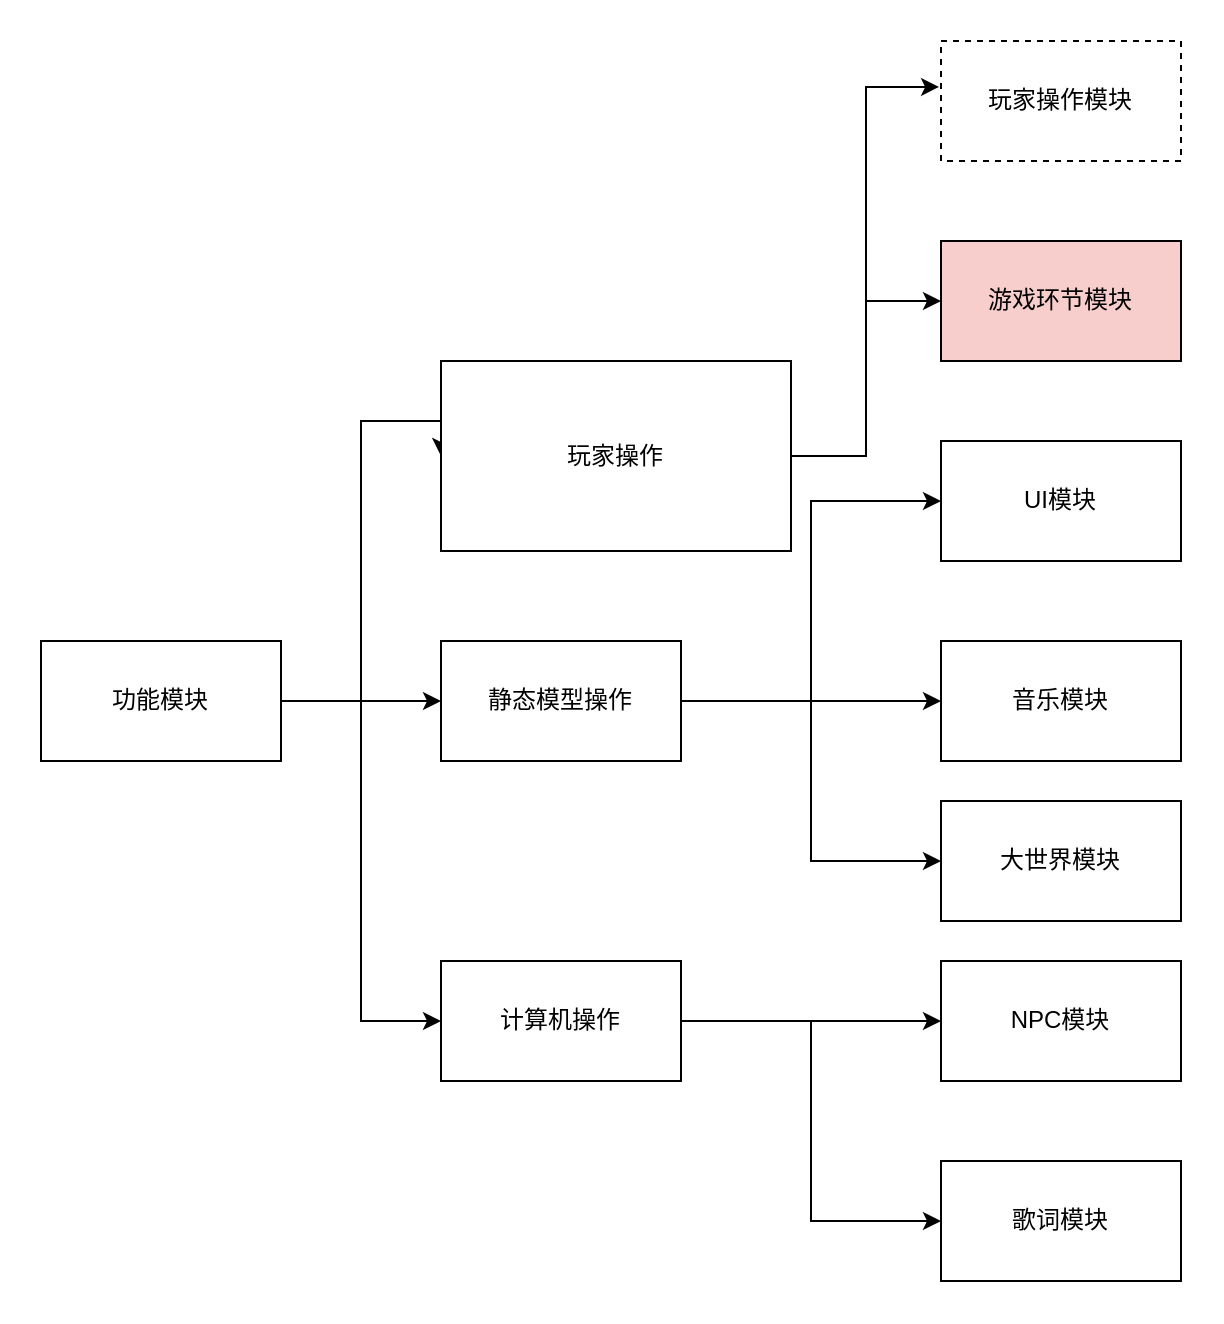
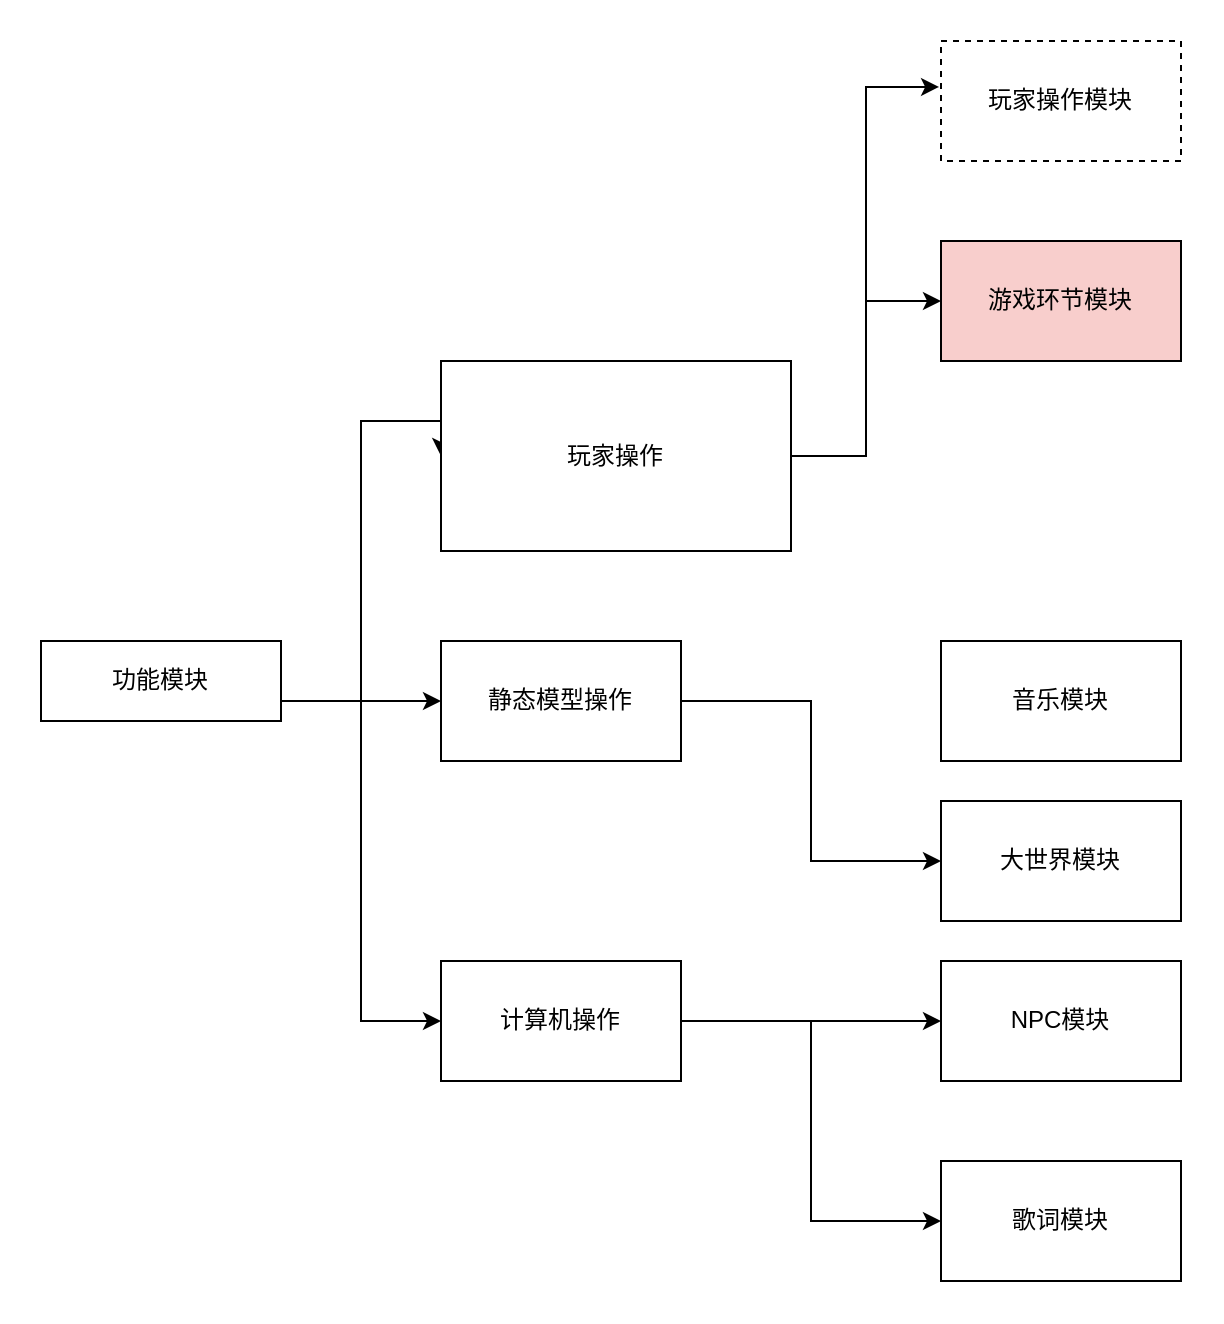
  <mxCell id="0" />
  <mxCell id="1" parent="0" />
  <mxCell id="2" style="edgeStyle=orthogonalEdgeStyle;rounded=0;orthogonalLoop=1;jettySize=auto;html=1;entryX=0;entryY=0.5;entryDx=0;entryDy=0;" edge="1" parent="1" source="5" target="8"><mxGeometry relative="1" as="geometry"><Array as="points"><mxPoint x="180" y="350" /><mxPoint x="180" y="210" /></Array></mxGeometry></mxCell>
  <mxCell id="3" style="edgeStyle=orthogonalEdgeStyle;rounded=0;orthogonalLoop=1;jettySize=auto;html=1;entryX=0;entryY=0.5;entryDx=0;entryDy=0;" edge="1" parent="1" source="5" target="12"><mxGeometry relative="1" as="geometry"><Array as="points"><mxPoint x="180" y="350" /><mxPoint x="180" y="350" /></Array></mxGeometry></mxCell>
  <mxCell id="4" style="edgeStyle=orthogonalEdgeStyle;rounded=0;orthogonalLoop=1;jettySize=auto;html=1;entryX=0;entryY=0.5;entryDx=0;entryDy=0;" edge="1" parent="1" source="5" target="15"><mxGeometry relative="1" as="geometry"><Array as="points"><mxPoint x="180" y="350" /><mxPoint x="180" y="510" /></Array></mxGeometry></mxCell>
- <mxCell id="5" value="功能模块" style="rounded=0;whiteSpace=wrap;html=1;" vertex="1" parent="1"><mxGeometry x="20" y="320" width="120" height="60" as="geometry" /></mxCell>
+ <mxCell id="5" value="功能模块" style="rounded=0;whiteSpace=wrap;html=1;" vertex="1" parent="1"><mxGeometry x="20" y="320" width="120" height="40" as="geometry" /></mxCell>
  <mxCell id="6" style="edgeStyle=orthogonalEdgeStyle;rounded=0;orthogonalLoop=1;jettySize=auto;html=1;entryX=0;entryY=0.5;entryDx=0;entryDy=0;" edge="1" parent="1" source="8" target="21"><mxGeometry relative="1" as="geometry" /></mxCell>
  <mxCell id="7" style="edgeStyle=orthogonalEdgeStyle;rounded=0;orthogonalLoop=1;jettySize=auto;html=1;entryX=-0.008;entryY=0.383;entryDx=0;entryDy=0;entryPerimeter=0;" edge="1" parent="1" source="8" target="16"><mxGeometry relative="1" as="geometry" /></mxCell>
  <mxCell id="8" value="玩家操作" style="rounded=0;whiteSpace=wrap;html=1;" vertex="1" parent="1"><mxGeometry x="220" y="180" width="175" height="95" as="geometry" /></mxCell>
  <mxCell id="9" style="edgeStyle=orthogonalEdgeStyle;rounded=0;orthogonalLoop=1;jettySize=auto;html=1;entryX=0;entryY=0.5;entryDx=0;entryDy=0;" edge="1" parent="1" source="12" target="17"><mxGeometry relative="1" as="geometry" /></mxCell>
- <mxCell id="10" style="edgeStyle=orthogonalEdgeStyle;rounded=0;orthogonalLoop=1;jettySize=auto;html=1;entryX=0;entryY=0.5;entryDx=0;entryDy=0;" edge="1" parent="1" source="12" target="22"><mxGeometry relative="1" as="geometry" /></mxCell>
- <mxCell id="11" style="edgeStyle=orthogonalEdgeStyle;rounded=0;orthogonalLoop=1;jettySize=auto;html=1;entryX=0;entryY=0.5;entryDx=0;entryDy=0;" edge="1" parent="1" source="12" target="18"><mxGeometry relative="1" as="geometry" /></mxCell>
  <mxCell id="12" value="静态模型操作" style="rounded=0;whiteSpace=wrap;html=1;" vertex="1" parent="1"><mxGeometry x="220" y="320" width="120" height="60" as="geometry" /></mxCell>
  <mxCell id="13" style="edgeStyle=orthogonalEdgeStyle;rounded=0;orthogonalLoop=1;jettySize=auto;html=1;entryX=0;entryY=0.5;entryDx=0;entryDy=0;" edge="1" parent="1" source="15" target="20"><mxGeometry relative="1" as="geometry" /></mxCell>
  <mxCell id="14" style="edgeStyle=orthogonalEdgeStyle;rounded=0;orthogonalLoop=1;jettySize=auto;html=1;entryX=0;entryY=0.5;entryDx=0;entryDy=0;" edge="1" parent="1" source="15" target="19"><mxGeometry relative="1" as="geometry" /></mxCell>
  <mxCell id="15" value="计算机操作" style="rounded=0;whiteSpace=wrap;html=1;" vertex="1" parent="1"><mxGeometry x="220" y="480" width="120" height="60" as="geometry" /></mxCell>
  <mxCell id="16" value="玩家操作模块" style="rounded=0;whiteSpace=wrap;html=1;dashed=1;" vertex="1" parent="1"><mxGeometry x="470" y="20" width="120" height="60" as="geometry" /></mxCell>
  <mxCell id="17" value="大世界模块" style="rounded=0;whiteSpace=wrap;html=1;" vertex="1" parent="1"><mxGeometry x="470" y="400" width="120" height="60" as="geometry" /></mxCell>
- <mxCell id="18" value="UI模块" style="rounded=0;whiteSpace=wrap;html=1;" vertex="1" parent="1"><mxGeometry x="470" y="220" width="120" height="60" as="geometry" /></mxCell>
  <mxCell id="19" value="NPC模块" style="rounded=0;whiteSpace=wrap;html=1;" vertex="1" parent="1"><mxGeometry x="470" y="480" width="120" height="60" as="geometry" /></mxCell>
  <mxCell id="20" value="歌词模块" style="rounded=0;whiteSpace=wrap;html=1;" vertex="1" parent="1"><mxGeometry x="470" y="580" width="120" height="60" as="geometry" /></mxCell>
  <mxCell id="21" value="游戏环节模块" style="rounded=0;whiteSpace=wrap;html=1;fillColor=#f8cecc;" vertex="1" parent="1"><mxGeometry x="470" y="120" width="120" height="60" as="geometry" /></mxCell>
  <mxCell id="22" value="音乐模块" style="rounded=0;whiteSpace=wrap;html=1;" vertex="1" parent="1"><mxGeometry x="470" y="320" width="120" height="60" as="geometry" /></mxCell>
